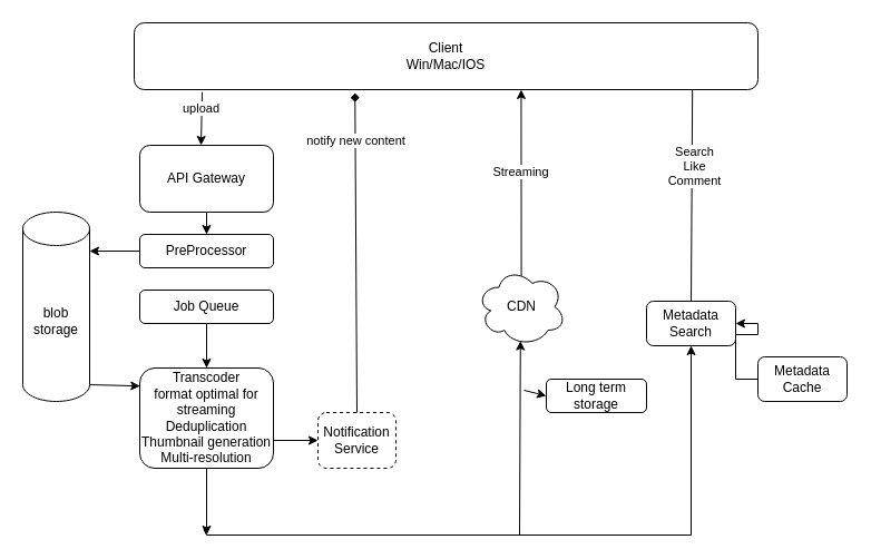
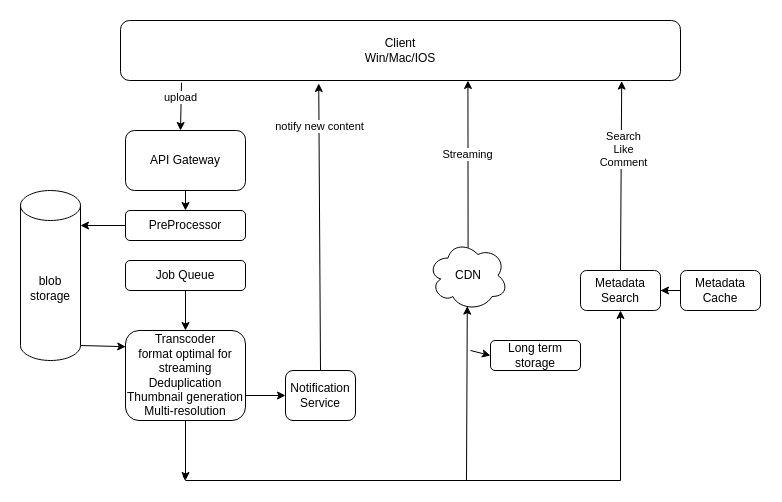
  <mxCell id="0" />
  <mxCell id="1" parent="0" />
  <mxCell id="2" value="Client&lt;br&gt;Win/Mac/IOS" style="rounded=1;whiteSpace=wrap;html=1;" vertex="1" parent="1"><mxGeometry x="120" y="20" width="560" height="60" as="geometry" /></mxCell>
  <mxCell id="3" value="" style="endArrow=classic;html=1;rounded=0;exitX=0.109;exitY=1.037;exitDx=0;exitDy=0;exitPerimeter=0;" edge="1" parent="1" source="2"><mxGeometry width="50" height="50" relative="1" as="geometry"><mxPoint x="125" y="270" as="sourcePoint" /><mxPoint x="180" y="130" as="targetPoint" /></mxGeometry></mxCell>
  <mxCell id="4" value="upload" style="edgeLabel;html=1;align=center;verticalAlign=middle;resizable=0;points=[];" vertex="1" connectable="0" parent="3"><mxGeometry x="-0.417" y="-1" relative="1" as="geometry"><mxPoint as="offset" /></mxGeometry></mxCell>
  <mxCell id="5" value="API Gateway" style="rounded=1;whiteSpace=wrap;html=1;" vertex="1" parent="1"><mxGeometry x="125" y="130" width="120" height="60" as="geometry" /></mxCell>
  <mxCell id="6" value="CDN" style="ellipse;shape=cloud;whiteSpace=wrap;html=1;" vertex="1" parent="1"><mxGeometry x="427.5" y="240" width="80" height="70" as="geometry" /></mxCell>
  <mxCell id="7" value="" style="endArrow=classic;html=1;rounded=0;exitX=0.5;exitY=1;exitDx=0;exitDy=0;entryX=0.491;entryY=0.938;entryDx=0;entryDy=0;entryPerimeter=0;" edge="1" parent="1" target="6"><mxGeometry width="50" height="50" relative="1" as="geometry"><mxPoint x="182.5" y="475" as="sourcePoint" /><mxPoint x="186" y="440.56" as="targetPoint" /><Array as="points"><mxPoint x="185" y="480" /><mxPoint x="466" y="480" /></Array></mxGeometry></mxCell>
  <mxCell id="8" value="Long term storage" style="rounded=1;whiteSpace=wrap;html=1;" vertex="1" parent="1"><mxGeometry x="490" y="340" width="90" height="30" as="geometry" /></mxCell>
  <mxCell id="9" value="" style="endArrow=classic;html=1;rounded=0;entryX=0;entryY=0.5;entryDx=0;entryDy=0;" edge="1" parent="1" target="8"><mxGeometry width="50" height="50" relative="1" as="geometry"><mxPoint x="470" y="350" as="sourcePoint" /><mxPoint x="155" y="530" as="targetPoint" /></mxGeometry></mxCell>
- <mxCell id="10" value="Notification Service" style="rounded=1;whiteSpace=wrap;html=1;dashed=1;" vertex="1" parent="1"><mxGeometry x="285" y="370" width="70" height="50" as="geometry" /></mxCell>
+ <mxCell id="10" value="Notification Service" style="rounded=1;whiteSpace=wrap;html=1;" vertex="1" parent="1"><mxGeometry x="285" y="370" width="70" height="50" as="geometry" /></mxCell>
  <mxCell id="11" value="" style="endArrow=classic;html=1;rounded=0;exitX=1;exitY=0.5;exitDx=0;exitDy=0;entryX=0;entryY=0.5;entryDx=0;entryDy=0;" edge="1" parent="1" target="10"><mxGeometry width="50" height="50" relative="1" as="geometry"><mxPoint x="245" y="395" as="sourcePoint" /><mxPoint x="360" y="260" as="targetPoint" /></mxGeometry></mxCell>
  <mxCell id="12" value="" style="endArrow=classic;html=1;rounded=0;exitX=0.5;exitY=1;exitDx=0;exitDy=0;" edge="1" parent="1" source="5"><mxGeometry width="50" height="50" relative="1" as="geometry"><mxPoint x="260" y="200" as="sourcePoint" /><mxPoint x="185" y="210" as="targetPoint" /></mxGeometry></mxCell>
- <mxCell id="13" value="" style="endArrow=diamond;html=1;rounded=0;entryX=0.354;entryY=1.05;entryDx=0;entryDy=0;exitX=0.5;exitY=0;exitDx=0;exitDy=0;entryPerimeter=0;" edge="1" parent="1" source="10" target="2"><mxGeometry width="50" height="50" relative="1" as="geometry"><mxPoint x="310" y="260" as="sourcePoint" /><mxPoint x="360" y="210" as="targetPoint" /></mxGeometry></mxCell>
+ <mxCell id="13" value="" style="endArrow=classic;html=1;rounded=0;entryX=0.354;entryY=1.05;entryDx=0;entryDy=0;exitX=0.5;exitY=0;exitDx=0;exitDy=0;entryPerimeter=0;" edge="1" parent="1" source="10" target="2"><mxGeometry width="50" height="50" relative="1" as="geometry"><mxPoint x="310" y="260" as="sourcePoint" /><mxPoint x="360" y="210" as="targetPoint" /></mxGeometry></mxCell>
  <mxCell id="14" value="notify new content" style="edgeLabel;html=1;align=center;verticalAlign=middle;resizable=0;points=[];" vertex="1" connectable="0" parent="13"><mxGeometry x="0.71" relative="1" as="geometry"><mxPoint as="offset" /></mxGeometry></mxCell>
  <mxCell id="15" value="" style="endArrow=classic;html=1;rounded=0;entryX=0.799;entryY=1.063;entryDx=0;entryDy=0;entryPerimeter=0;exitX=0.501;exitY=0.105;exitDx=0;exitDy=0;exitPerimeter=0;" edge="1" parent="1" source="6"><mxGeometry width="50" height="50" relative="1" as="geometry"><mxPoint x="669.5" y="416.22" as="sourcePoint" /><mxPoint x="467.44" y="80" as="targetPoint" /></mxGeometry></mxCell>
  <mxCell id="16" value="Streaming" style="edgeLabel;html=1;align=center;verticalAlign=middle;resizable=0;points=[];" vertex="1" connectable="0" parent="15"><mxGeometry x="0.121" y="1" relative="1" as="geometry"><mxPoint as="offset" /></mxGeometry></mxCell>
  <mxCell id="17" style="edgeStyle=orthogonalEdgeStyle;rounded=0;orthogonalLoop=1;jettySize=auto;html=1;entryX=1;entryY=0.5;entryDx=0;entryDy=0;" edge="1" parent="1" source="18" target="26"><mxGeometry relative="1" as="geometry" /></mxCell>
- <mxCell id="18" value="Metadata Cache" style="rounded=1;whiteSpace=wrap;html=1;" vertex="1" parent="1"><mxGeometry x="680" y="320" width="80" height="40" as="geometry" /></mxCell>
+ <mxCell id="18" value="Metadata Cache" style="rounded=1;whiteSpace=wrap;html=1;" vertex="1" parent="1"><mxGeometry x="680" y="270" width="80" height="40" as="geometry" /></mxCell>
  <mxCell id="19" value="" style="endArrow=classic;html=1;rounded=0;entryX=0.5;entryY=0;entryDx=0;entryDy=0;" edge="1" parent="1" target="20"><mxGeometry width="50" height="50" relative="1" as="geometry"><mxPoint x="185" y="290" as="sourcePoint" /><mxPoint x="185" y="360" as="targetPoint" /></mxGeometry></mxCell>
  <mxCell id="20" value="Transcoder&lt;br style=&quot;border-color: var(--border-color);&quot;&gt;format optimal for streaming&lt;br style=&quot;border-color: var(--border-color);&quot;&gt;Deduplication&lt;br&gt;Thumbnail generation&lt;br&gt;Multi-resolution" style="rounded=1;whiteSpace=wrap;html=1;" vertex="1" parent="1"><mxGeometry x="125" y="330" width="120" height="90" as="geometry" /></mxCell>
  <mxCell id="21" value="PreProcessor" style="rounded=1;whiteSpace=wrap;html=1;" vertex="1" parent="1"><mxGeometry x="125" y="210" width="120" height="30" as="geometry" /></mxCell>
  <mxCell id="22" value="blob storage" style="shape=cylinder3;whiteSpace=wrap;html=1;boundedLbl=1;backgroundOutline=1;size=15;" vertex="1" parent="1"><mxGeometry x="20" y="190" width="60" height="170" as="geometry" /></mxCell>
  <mxCell id="23" value="" style="endArrow=classic;html=1;rounded=0;exitX=0;exitY=0.5;exitDx=0;exitDy=0;" edge="1" parent="1" source="21"><mxGeometry width="50" height="50" relative="1" as="geometry"><mxPoint x="130" y="310" as="sourcePoint" /><mxPoint x="80" y="225" as="targetPoint" /></mxGeometry></mxCell>
  <mxCell id="24" value="Job Queue" style="rounded=1;whiteSpace=wrap;html=1;" vertex="1" parent="1"><mxGeometry x="125" y="260" width="120" height="30" as="geometry" /></mxCell>
  <mxCell id="25" value="" style="endArrow=classic;html=1;rounded=0;exitX=1;exitY=1;exitDx=0;exitDy=-15;exitPerimeter=0;entryX=0.002;entryY=0.18;entryDx=0;entryDy=0;entryPerimeter=0;" edge="1" parent="1" source="22" target="20"><mxGeometry width="50" height="50" relative="1" as="geometry"><mxPoint x="-280" y="340" as="sourcePoint" /><mxPoint x="-230" y="290" as="targetPoint" /></mxGeometry></mxCell>
  <mxCell id="26" value="Metadata Search" style="rounded=1;whiteSpace=wrap;html=1;" vertex="1" parent="1"><mxGeometry x="580" y="270" width="80" height="40" as="geometry" /></mxCell>
  <mxCell id="27" value="" style="endArrow=classic;html=1;rounded=0;entryX=0.5;entryY=1;entryDx=0;entryDy=0;" edge="1" parent="1" target="26"><mxGeometry width="50" height="50" relative="1" as="geometry"><mxPoint x="460" y="480" as="sourcePoint" /><mxPoint x="700" y="430" as="targetPoint" /><Array as="points"><mxPoint x="620" y="480" /></Array></mxGeometry></mxCell>
- <mxCell id="28" value="" style="endArrow=none;html=1;rounded=0;exitX=0.5;exitY=0;exitDx=0;exitDy=0;entryX=0.895;entryY=1.01;entryDx=0;entryDy=0;entryPerimeter=0;" edge="1" parent="1" source="26" target="2"><mxGeometry width="50" height="50" relative="1" as="geometry"><mxPoint x="700" y="210" as="sourcePoint" /><mxPoint x="750" y="160" as="targetPoint" /></mxGeometry></mxCell>
+ <mxCell id="28" value="" style="endArrow=classic;html=1;rounded=0;exitX=0.5;exitY=0;exitDx=0;exitDy=0;entryX=0.895;entryY=1.01;entryDx=0;entryDy=0;entryPerimeter=0;" edge="1" parent="1" source="26" target="2"><mxGeometry width="50" height="50" relative="1" as="geometry"><mxPoint x="700" y="210" as="sourcePoint" /><mxPoint x="750" y="160" as="targetPoint" /></mxGeometry></mxCell>
  <mxCell id="29" value="Search&lt;br&gt;Like&lt;br&gt;Comment" style="edgeLabel;html=1;align=center;verticalAlign=middle;resizable=0;points=[];" vertex="1" connectable="0" parent="28"><mxGeometry x="0.293" y="-2" relative="1" as="geometry"><mxPoint as="offset" /></mxGeometry></mxCell>
  <mxCell id="30" value="" style="endArrow=classic;html=1;rounded=0;exitX=0.5;exitY=1;exitDx=0;exitDy=0;" edge="1" parent="1"><mxGeometry width="50" height="50" relative="1" as="geometry"><mxPoint x="185" y="420" as="sourcePoint" /><mxPoint x="185" y="480" as="targetPoint" /><Array as="points" /></mxGeometry></mxCell>
